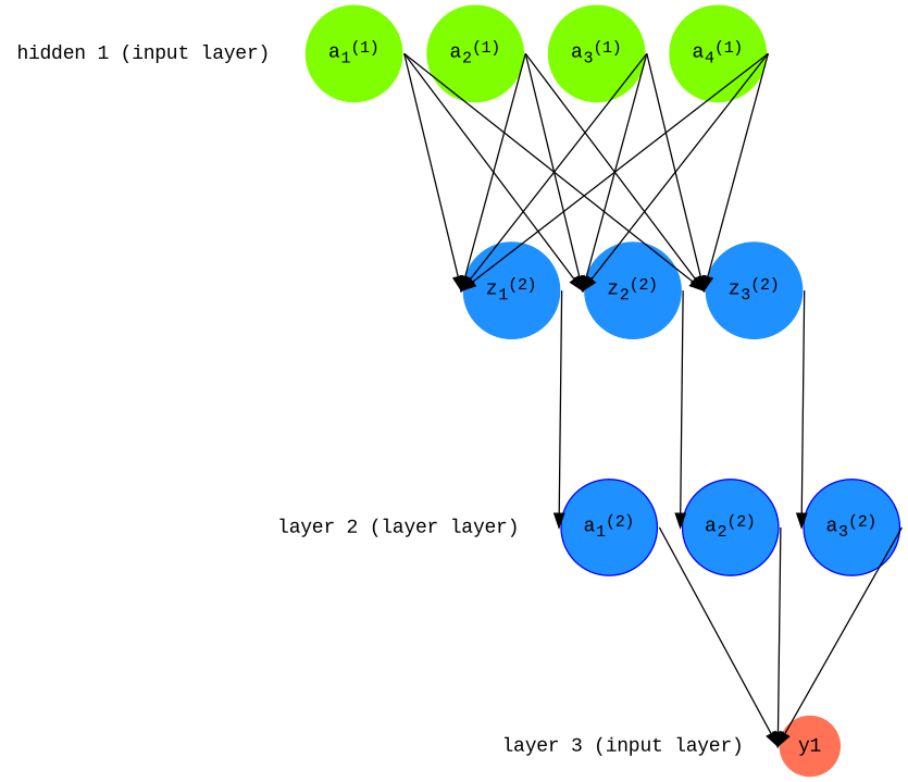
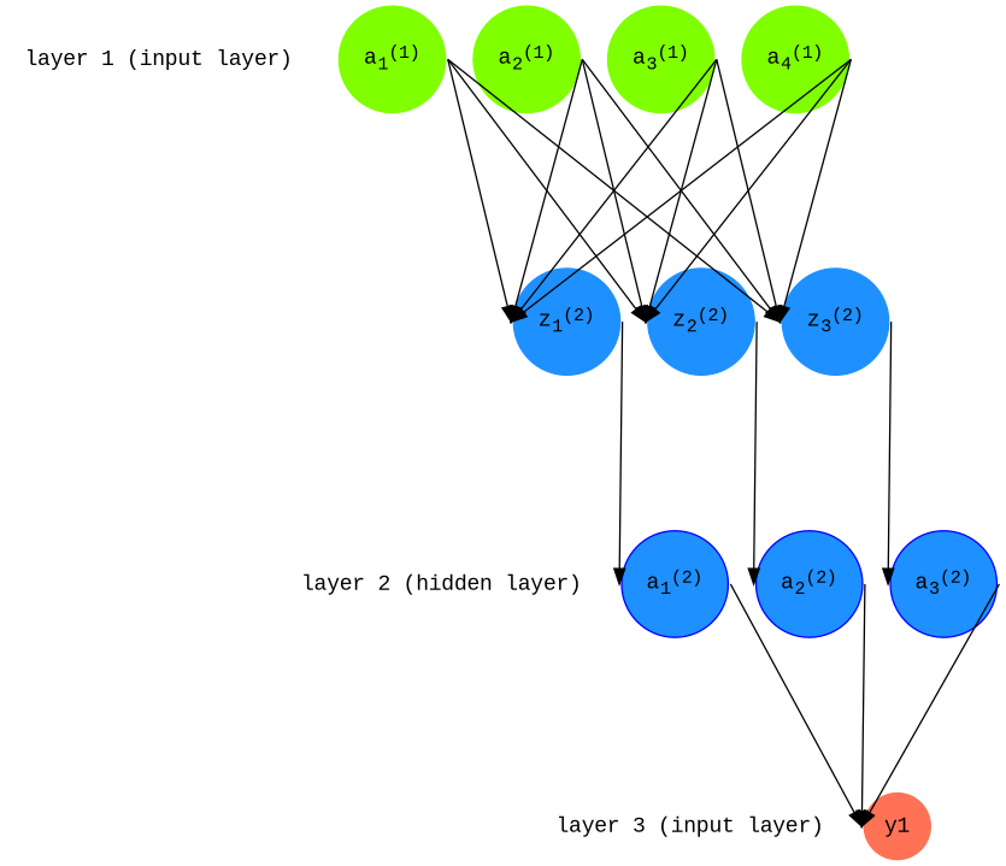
  digraph {
    fontname="Liberation Mono"
    fontsize=12
    rankdir=TB
    ranksep=1.4
    splines=false
    node [color=chartreuse fillcolor=dodgerblue fontname="Liberation Mono" shape=circle style=filled]
    edge [fontname="Liberation Mono" headport=w style=solid tailport=e]
    n1 [fillcolor=chartreuse label=<a<sub>1</sub><sup>(1)</sup>>]
    n2 [fillcolor=chartreuse label=<a<sub>2</sub><sup>(1)</sup>>]
    n3 [fillcolor=chartreuse label=<a<sub>3</sub><sup>(1)</sup>>]
    n4 [fillcolor=chartreuse label=<a<sub>4</sub><sup>(1)</sup>>]
    n5 [color=coral1 fillcolor=coral1 label=<y1>]
    n6 [color=dodgerblue label=<z<sub>1</sub><sup>(2)</sup>>]
    n7 [color=dodgerblue label=<z<sub>2</sub><sup>(2)</sup>>]
    n8 [color=dodgerblue label=<z<sub>3</sub><sup>(2)</sup>>]
    n9 [color=blue label=<a<sub>1</sub><sup>(2)</sup>>]
    n10 [color=blue label=<a<sub>2</sub><sup>(2)</sup>>]
    n11 [color=blue label=<a<sub>3</sub><sup>(2)</sup>>]
-   n12 [label="hidden 1 (input layer)" shape=plaintext color="" fillcolor="" style=""]
-   n13 [label="layer 2 (layer layer)" shape=plaintext color="" fillcolor="" style=""]
+   n12 [label="layer 1 (input layer)" shape=plaintext color="" fillcolor="" style=""]
+   n13 [label="layer 2 (hidden layer)" shape=plaintext color="" fillcolor="" style=""]
    n14 [label="layer 3 (input layer)" shape=plaintext color="" fillcolor="" style=""]
    subgraph sub_1 {
      n1
      n2
      n3
      n4
    }
    subgraph sub_2 {
      n5
    }
    subgraph sub_3 {
      n6
      n7
      n8
    }
    subgraph sub_4 {
      n9
      n10
      n11
    }
    subgraph sub_5 {
      rank=same
      n1
      n2
      n3
      n4
    }
    subgraph sub_6 {
      rank=same
      n6
      n7
      n8
    }
    subgraph sub_7 {
      rank=same
      n9
      n10
      n11
    }
    subgraph sub_8 {
      rank=same
      n5
    }
    subgraph sub_9 {
      rank=same
      n1
      n12
    }
    subgraph sub_10 {
      rank=same
      n9
      n13
    }
    subgraph sub_11 {
      rank=same
      n5
      n14
    }
    n1 -> n2 [style=invis]
    n1 -> n6
    n1 -> n7
    n1 -> n8
    n2 -> n3 [style=invis]
    n2 -> n6
    n2 -> n7
    n2 -> n8
    n3 -> n4 [style=invis]
    n3 -> n6
    n3 -> n7
    n3 -> n8
    n4 -> n6
    n4 -> n7
    n4 -> n8
    n6 -> n7 [style=invis]
    n6 -> n9
    n7 -> n8 [style=invis]
    n7 -> n10
    n8 -> n11
    n9 -> n5
    n9 -> n10 [style=invis]
    n10 -> n5
    n10 -> n11 [style=invis]
    n11 -> n5
    n12 -> n1 [style=invis]
    n13 -> n9 [style=invis]
    n14 -> n5 [style=invis]
  }
